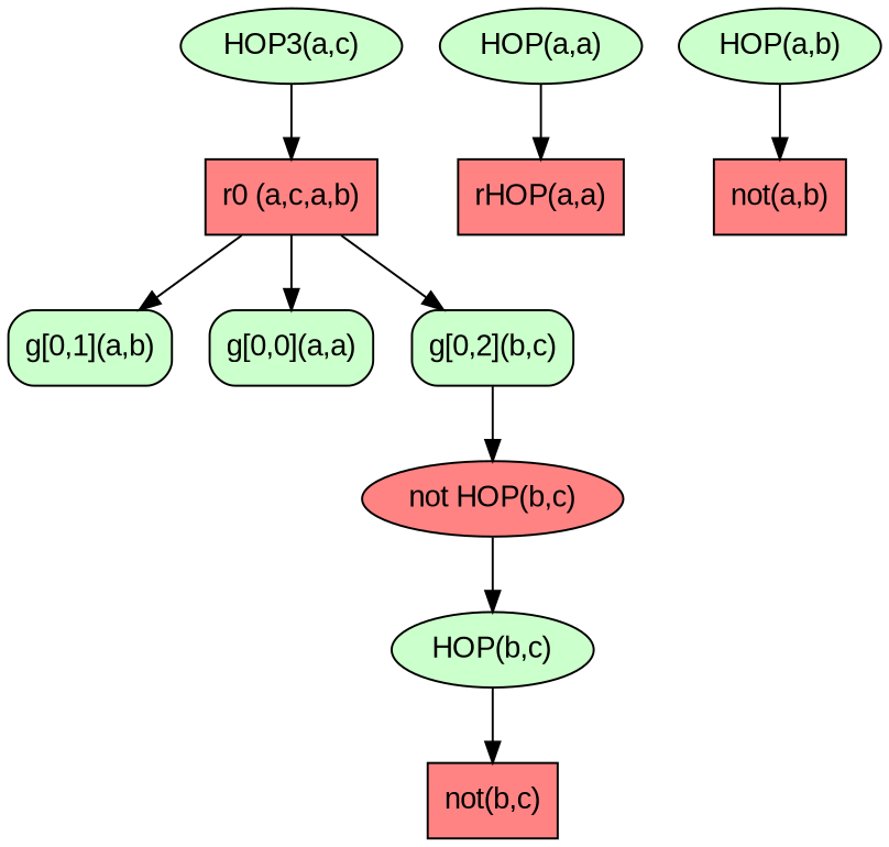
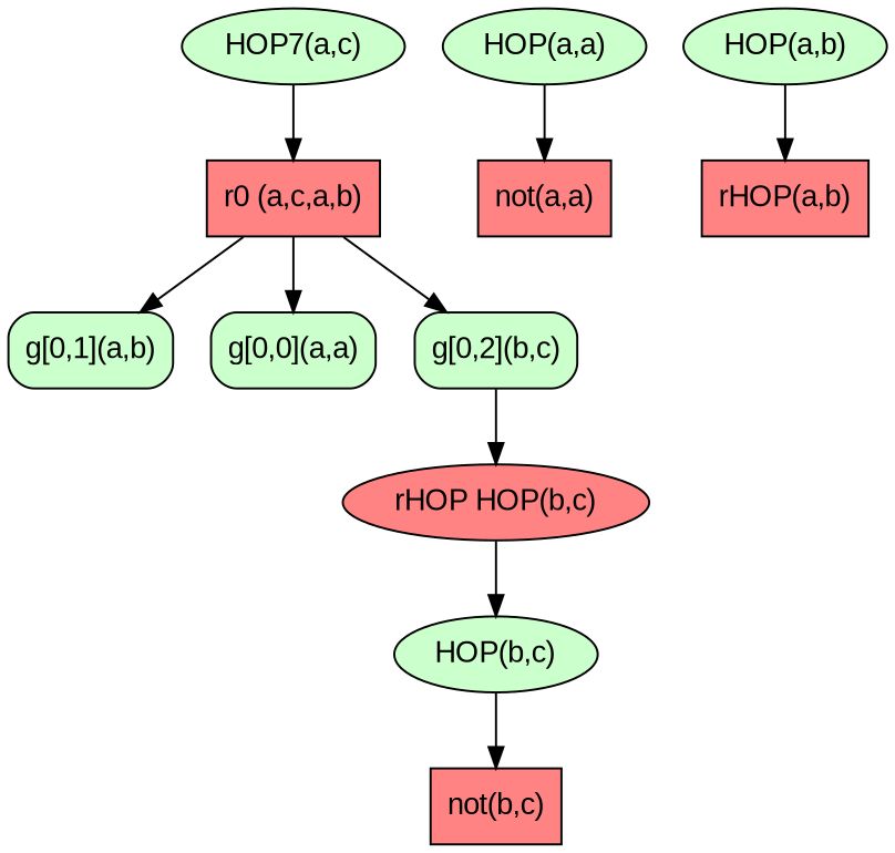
  digraph {
    fontname="Liberation Sans"
    rankdir=TB
    node [color=black fillcolor="#CBFFCB" fontname="Liberation Sans" shape=box style=filled]
    edge [fontname="Liberation Sans"]
    n1 [fillcolor="#FF8383" label="r0 (a,c,a,b)" texlbl="$r_0(a,c,a,b)$"]
    n2 [label="g[0,1](a,b)" style="rounded,filled" texlbl="$g_{0}^{1}(a,b)$"]
    n3 [label="g[0,0](a,a)" style="rounded,filled" texlbl="$g_{0}^{0}(a,a)$"]
    n4 [label="g[0,2](b,c)" style="rounded,filled" texlbl="$g_{0}^{2}(b,c)$"]
-   n5 [fillcolor="#FF8383" label="not HOP(b,c)" shape=ellipse texlbl="$\neg HOP(b,c)$"]
+   n5 [fillcolor="#FF8383" label="rHOP HOP(b,c)" shape=ellipse texlbl="$\neg HOP(b,c)$"]
    n6 [label="HOP(b,c)" shape=ellipse texlbl="$HOP(b,c)$"]
-   n7 [label="HOP3(a,c)" shape=ellipse texlbl="$HOP3(a,c)$"]
+   n7 [label="HOP7(a,c)" shape=ellipse texlbl="$HOP3(a,c)$"]
    n8 [label="HOP(a,a)" shape=ellipse texlbl="$HOP(a,a)$"]
-   n9 [fillcolor="#FF8383" label="rHOP(a,a)" texlbl="$rHOP(a,a)$"]
+   n9 [fillcolor="#FF8383" label="not(a,a)" texlbl="$rHOP(a,a)$"]
    n10 [fillcolor="#FF8383" label="not(b,c)" texlbl="$rHOP(b,c)$"]
    n11 [label="HOP(a,b)" shape=ellipse texlbl="$HOP(a,b)$"]
-   n12 [fillcolor="#FF8383" label="not(a,b)" texlbl="$rHOP(a,b)$"]
+   n12 [fillcolor="#FF8383" label="rHOP(a,b)" texlbl="$rHOP(a,b)$"]
    n1 -> n2
    n1 -> n3
    n1 -> n4
    n4 -> n5
    n5 -> n6
    n6 -> n10
    n7 -> n1
    n8 -> n9
    n11 -> n12
  }
